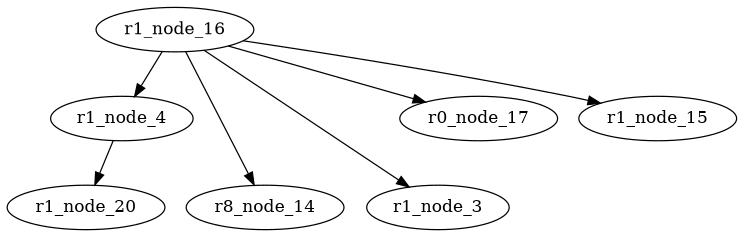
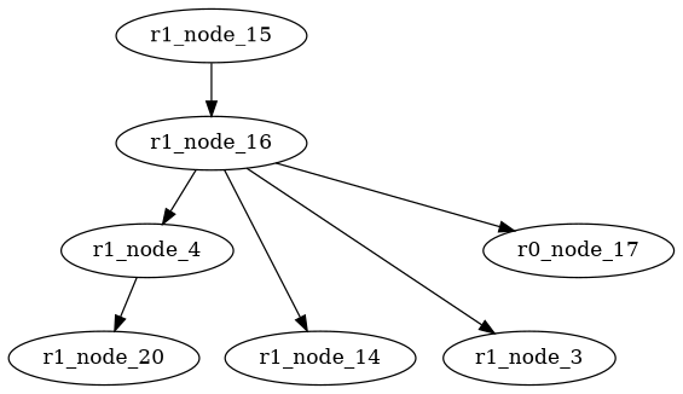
  strict digraph {
    node [weight=0]
    edge [weight=0]
    r1_node_16
    r1_node_4
-   r1_node_14 [label=r8_node_14]
+   r1_node_14
    r1_node_3
    n5 [label=r0_node_17]
    r1_node_15
    r1_node_20
    r1_node_16 -> r1_node_4
    r1_node_16 -> r1_node_14
    r1_node_16 -> r1_node_3
    r1_node_16 -> n5
-   r1_node_16 -> r1_node_15
+   r1_node_15 -> r1_node_16
    r1_node_4 -> r1_node_20
  }
